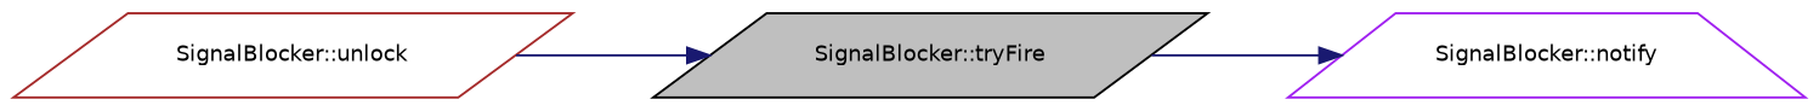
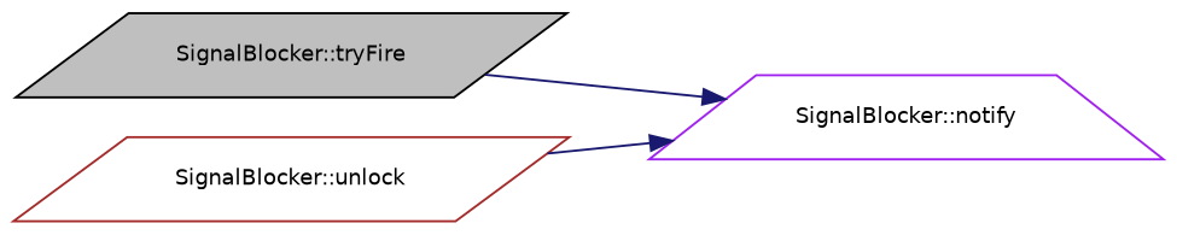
  digraph {
    rankdir=RL
    node [fillcolor=white fontname=Helvetica fontsize=10 shape=parallelogram style=filled]
    edge [color=midnightblue dir=back fontname=Helvetica fontsize=10 labelfontname=Helvetica labelfontsize=10 style=solid]
    n1 [color=black fillcolor=grey75 fontcolor=black height=0.2 label="SignalBlocker::tryFire" width=0.4]
    n2 [color=brown height=0.2 label="SignalBlocker::unlock" width=0.4]
    n3 [color=purple height=0.2 label="SignalBlocker::notify" shape=trapezium width=0.4]
-   n1 -> n2
+   n3 -> n2
    n3 -> n1
  }
